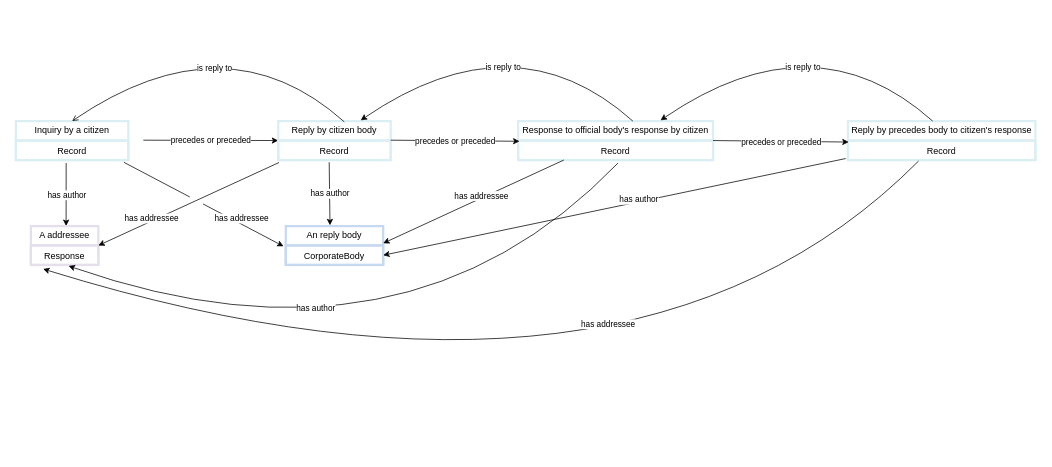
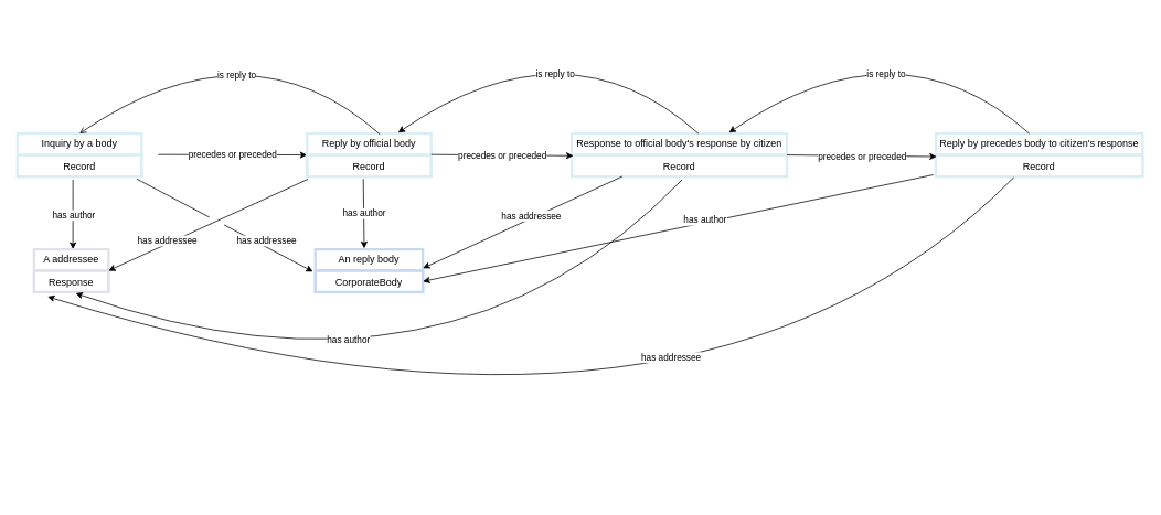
  <mxCell id="0" />
  <mxCell id="1" parent="0" />
- <mxCell id="2" value="Inquiry by a citizen" style="swimlane;fontStyle=0;childLayout=stackLayout;horizontal=1;startSize=26;strokeColor=#DAEEF3;strokeWidth=3;fillColor=none;horizontalStack=0;resizeParent=1;resizeParentMax=0;resizeLast=0;collapsible=1;marginBottom=0;whiteSpace=wrap;html=1;" parent="1" vertex="1"><mxGeometry x="20" y="161" width="150" height="52" as="geometry" /></mxCell>
+ <mxCell id="2" value="Inquiry by a body" style="swimlane;fontStyle=0;childLayout=stackLayout;horizontal=1;startSize=26;strokeColor=#DAEEF3;strokeWidth=3;fillColor=none;horizontalStack=0;resizeParent=1;resizeParentMax=0;resizeLast=0;collapsible=1;marginBottom=0;whiteSpace=wrap;html=1;" parent="1" vertex="1"><mxGeometry x="20" y="161" width="150" height="52" as="geometry" /></mxCell>
  <mxCell id="3" value="Record" style="text;strokeColor=#DAEEF3;strokeWidth=3;fillColor=none;align=center;verticalAlign=top;spacingLeft=4;spacingRight=4;overflow=hidden;rotatable=0;points=[[0,0.5],[1,0.5]];portConstraint=eastwest;whiteSpace=wrap;html=1;" parent="2" vertex="1"><mxGeometry y="26" width="150" height="26" as="geometry" /></mxCell>
  <mxCell id="4" value="" style="endArrow=classic;html=1;rounded=0;entryX=0;entryY=0;entryDx=0;entryDy=0;entryPerimeter=0;" parent="1" target="7" edge="1"><mxGeometry relative="1" as="geometry"><mxPoint x="190" y="186.5" as="sourcePoint" /><mxPoint x="350" y="187" as="targetPoint" /></mxGeometry></mxCell>
  <mxCell id="5" value="precedes or preceded" style="edgeLabel;resizable=0;html=1;;align=center;verticalAlign=middle;" parent="4" connectable="0" vertex="1"><mxGeometry relative="1" as="geometry" /></mxCell>
- <mxCell id="6" value="Reply by citizen body" style="swimlane;fontStyle=0;childLayout=stackLayout;horizontal=1;startSize=26;strokeColor=#DAEEF3;strokeWidth=3;fillColor=none;horizontalStack=0;resizeParent=1;resizeParentMax=0;resizeLast=0;collapsible=1;marginBottom=0;whiteSpace=wrap;html=1;" parent="1" vertex="1"><mxGeometry x="370" y="161" width="150" height="52" as="geometry" /></mxCell>
+ <mxCell id="6" value="Reply by official body" style="swimlane;fontStyle=0;childLayout=stackLayout;horizontal=1;startSize=26;strokeColor=#DAEEF3;strokeWidth=3;fillColor=none;horizontalStack=0;resizeParent=1;resizeParentMax=0;resizeLast=0;collapsible=1;marginBottom=0;whiteSpace=wrap;html=1;" parent="1" vertex="1"><mxGeometry x="370" y="161" width="150" height="52" as="geometry" /></mxCell>
  <mxCell id="7" value="Record" style="text;strokeColor=#DAEEF3;strokeWidth=3;fillColor=none;align=center;verticalAlign=top;spacingLeft=4;spacingRight=4;overflow=hidden;rotatable=0;points=[[0,0.5],[1,0.5]];portConstraint=eastwest;whiteSpace=wrap;html=1;" parent="6" vertex="1"><mxGeometry y="26" width="150" height="26" as="geometry" /></mxCell>
  <mxCell id="8" value="Response to official body's response by citizen" style="swimlane;fontStyle=0;childLayout=stackLayout;horizontal=1;startSize=26;strokeColor=#DAEEF3;strokeWidth=3;fillColor=none;horizontalStack=0;resizeParent=1;resizeParentMax=0;resizeLast=0;collapsible=1;marginBottom=0;whiteSpace=wrap;html=1;" parent="1" vertex="1"><mxGeometry x="690" y="161" width="260" height="52" as="geometry" /></mxCell>
  <mxCell id="9" value="Record" style="text;strokeColor=#DAEEF3;strokeWidth=3;fillColor=none;align=center;verticalAlign=top;spacingLeft=4;spacingRight=4;overflow=hidden;rotatable=0;points=[[0,0.5],[1,0.5]];portConstraint=eastwest;whiteSpace=wrap;html=1;" parent="8" vertex="1"><mxGeometry y="26" width="260" height="26" as="geometry" /></mxCell>
  <mxCell id="10" value="" style="endArrow=classic;html=1;rounded=0;entryX=0.007;entryY=0.038;entryDx=0;entryDy=0;entryPerimeter=0;" parent="1" target="9" edge="1"><mxGeometry relative="1" as="geometry"><mxPoint x="520" y="186.5" as="sourcePoint" /><mxPoint x="700" y="187" as="targetPoint" /></mxGeometry></mxCell>
  <mxCell id="11" value="precedes or preceded" style="edgeLabel;resizable=0;html=1;;align=center;verticalAlign=middle;" parent="10" connectable="0" vertex="1"><mxGeometry relative="1" as="geometry" /></mxCell>
  <mxCell id="12" value="Reply by precedes body to citizen's response" style="swimlane;fontStyle=0;childLayout=stackLayout;horizontal=1;startSize=26;strokeColor=#DAEEF3;strokeWidth=3;fillColor=none;horizontalStack=0;resizeParent=1;resizeParentMax=0;resizeLast=0;collapsible=1;marginBottom=0;whiteSpace=wrap;html=1;" parent="1" vertex="1"><mxGeometry x="1130" y="161" width="250" height="52" as="geometry" /></mxCell>
  <mxCell id="13" value="Record" style="text;strokeColor=#DAEEF3;strokeWidth=3;fillColor=none;align=center;verticalAlign=top;spacingLeft=4;spacingRight=4;overflow=hidden;rotatable=0;points=[[0,0.5],[1,0.5]];portConstraint=eastwest;whiteSpace=wrap;html=1;" parent="12" vertex="1"><mxGeometry y="26" width="250" height="26" as="geometry" /></mxCell>
  <mxCell id="14" value="" style="endArrow=classic;html=1;rounded=0;entryX=0.004;entryY=0.077;entryDx=0;entryDy=0;entryPerimeter=0;" parent="1" target="13" edge="1"><mxGeometry relative="1" as="geometry"><mxPoint x="950" y="187" as="sourcePoint" /><mxPoint x="1122" y="188.5" as="targetPoint" /></mxGeometry></mxCell>
  <mxCell id="15" value="precedes or preceded" style="edgeLabel;resizable=0;html=1;;align=center;verticalAlign=middle;" parent="14" connectable="0" vertex="1"><mxGeometry relative="1" as="geometry" /></mxCell>
  <mxCell id="16" value="" style="endArrow=open;html=1;rounded=0;curved=1;exitX=0.587;exitY=0.019;exitDx=0;exitDy=0;exitPerimeter=0;entryX=0.5;entryY=0;entryDx=0;entryDy=0;" parent="1" source="6" target="2" edge="1"><mxGeometry relative="1" as="geometry"><mxPoint x="450" y="121" as="sourcePoint" /><mxPoint x="160" y="131" as="targetPoint" /><Array as="points"><mxPoint x="300" y="21" /></Array></mxGeometry></mxCell>
  <mxCell id="17" value="is reply to" style="edgeLabel;resizable=0;html=1;;align=center;verticalAlign=middle;" parent="16" connectable="0" vertex="1"><mxGeometry relative="1" as="geometry"><mxPoint y="59" as="offset" /></mxGeometry></mxCell>
  <mxCell id="18" value="" style="endArrow=classic;html=1;rounded=0;exitX=0.447;exitY=1.154;exitDx=0;exitDy=0;exitPerimeter=0;" parent="1" source="3" edge="1"><mxGeometry relative="1" as="geometry"><mxPoint x="80" y="271" as="sourcePoint" /><mxPoint x="87" y="301" as="targetPoint" /></mxGeometry></mxCell>
  <mxCell id="19" value="has author" style="edgeLabel;resizable=0;html=1;;align=center;verticalAlign=middle;" parent="18" connectable="0" vertex="1"><mxGeometry relative="1" as="geometry" /></mxCell>
  <mxCell id="20" value="A addressee" style="swimlane;fontStyle=0;childLayout=stackLayout;horizontal=1;startSize=26;strokeColor=#E5DFEC;strokeWidth=3;fillColor=none;horizontalStack=0;resizeParent=1;resizeParentMax=0;resizeLast=0;collapsible=1;marginBottom=0;whiteSpace=wrap;html=1;" parent="1" vertex="1"><mxGeometry x="40" y="301" width="90" height="52" as="geometry" /></mxCell>
  <mxCell id="21" value="Response" style="text;strokeColor=#E5DFEC;strokeWidth=3;fillColor=none;align=center;verticalAlign=top;spacingLeft=4;spacingRight=4;overflow=hidden;rotatable=0;points=[[0,0.5],[1,0.5]];portConstraint=eastwest;whiteSpace=wrap;html=1;" parent="20" vertex="1"><mxGeometry y="26" width="90" height="26" as="geometry" /></mxCell>
  <mxCell id="22" value="An reply body" style="swimlane;fontStyle=0;childLayout=stackLayout;horizontal=1;startSize=26;strokeColor=#C6D9F1;strokeWidth=3;fillColor=none;horizontalStack=0;resizeParent=1;resizeParentMax=0;resizeLast=0;collapsible=1;marginBottom=0;whiteSpace=wrap;html=1;" parent="1" vertex="1"><mxGeometry x="380" y="301" width="130" height="52" as="geometry" /></mxCell>
  <mxCell id="23" value="CorporateBody" style="text;strokeColor=#C6D9F1;strokeWidth=3;fillColor=none;align=center;verticalAlign=top;spacingLeft=4;spacingRight=4;overflow=hidden;rotatable=0;points=[[0,0.5],[1,0.5]];portConstraint=eastwest;whiteSpace=wrap;html=1;" parent="22" vertex="1"><mxGeometry y="26" width="130" height="26" as="geometry" /></mxCell>
  <mxCell id="24" value="" style="endArrow=classic;html=1;rounded=0;exitX=0.453;exitY=1.115;exitDx=0;exitDy=0;exitPerimeter=0;entryX=0.454;entryY=-0.019;entryDx=0;entryDy=0;entryPerimeter=0;" parent="1" source="7" target="22" edge="1"><mxGeometry relative="1" as="geometry"><mxPoint x="390" y="281" as="sourcePoint" /><mxPoint x="520" y="281" as="targetPoint" /></mxGeometry></mxCell>
  <mxCell id="25" value="has author" style="edgeLabel;resizable=0;html=1;;align=center;verticalAlign=middle;" parent="24" connectable="0" vertex="1"><mxGeometry relative="1" as="geometry" /></mxCell>
  <mxCell id="26" value="" style="endArrow=classic;html=1;rounded=0;exitX=0.007;exitY=1.127;exitDx=0;exitDy=0;exitPerimeter=0;entryX=1;entryY=0.5;entryDx=0;entryDy=0;" parent="1" source="7" target="20" edge="1"><mxGeometry relative="1" as="geometry"><mxPoint x="180" y="284.5" as="sourcePoint" /><mxPoint x="380" y="369.5" as="targetPoint" /></mxGeometry></mxCell>
  <mxCell id="27" value="has addressee" style="edgeLabel;resizable=0;html=1;;align=center;verticalAlign=middle;" parent="26" connectable="0" vertex="1"><mxGeometry relative="1" as="geometry"><mxPoint x="-50" y="19" as="offset" /></mxGeometry></mxCell>
  <mxCell id="28" value="" style="endArrow=classic;html=1;rounded=0;exitX=0.96;exitY=1.115;exitDx=0;exitDy=0;exitPerimeter=0;jumpStyle=gap;jumpSize=20;entryX=-0.023;entryY=0.041;entryDx=0;entryDy=0;entryPerimeter=0;" parent="1" source="3" target="23" edge="1"><mxGeometry relative="1" as="geometry"><mxPoint x="210" y="281" as="sourcePoint" /><mxPoint x="360" y="291" as="targetPoint" /></mxGeometry></mxCell>
  <mxCell id="29" value="has addressee" style="edgeLabel;resizable=0;html=1;;align=center;verticalAlign=middle;" parent="28" connectable="0" vertex="1"><mxGeometry relative="1" as="geometry"><mxPoint x="50" y="19" as="offset" /></mxGeometry></mxCell>
  <mxCell id="30" value="" style="endArrow=classic;html=1;rounded=0;curved=1;exitX=0.587;exitY=0.019;exitDx=0;exitDy=0;exitPerimeter=0;entryX=0.5;entryY=0;entryDx=0;entryDy=0;" parent="1" edge="1"><mxGeometry relative="1" as="geometry"><mxPoint x="843" y="161" as="sourcePoint" /><mxPoint x="480" y="160" as="targetPoint" /><Array as="points"><mxPoint x="685" y="20" /></Array></mxGeometry></mxCell>
  <mxCell id="31" value="is reply to" style="edgeLabel;resizable=0;html=1;;align=center;verticalAlign=middle;" parent="30" connectable="0" vertex="1"><mxGeometry relative="1" as="geometry"><mxPoint y="59" as="offset" /></mxGeometry></mxCell>
  <mxCell id="32" value="" style="endArrow=classic;html=1;rounded=0;curved=1;exitX=0.587;exitY=0.019;exitDx=0;exitDy=0;exitPerimeter=0;entryX=0.5;entryY=0;entryDx=0;entryDy=0;" parent="1" edge="1"><mxGeometry relative="1" as="geometry"><mxPoint x="1243" y="161" as="sourcePoint" /><mxPoint x="880" y="160" as="targetPoint" /><Array as="points"><mxPoint x="1085" y="20" /></Array></mxGeometry></mxCell>
  <mxCell id="33" value="is reply to" style="edgeLabel;resizable=0;html=1;;align=center;verticalAlign=middle;" parent="32" connectable="0" vertex="1"><mxGeometry relative="1" as="geometry"><mxPoint y="59" as="offset" /></mxGeometry></mxCell>
  <mxCell id="34" value="" style="endArrow=classic;html=1;rounded=0;exitX=0.007;exitY=1.127;exitDx=0;exitDy=0;exitPerimeter=0;entryX=1;entryY=0.5;entryDx=0;entryDy=0;" parent="1" edge="1"><mxGeometry relative="1" as="geometry"><mxPoint x="751" y="213" as="sourcePoint" /><mxPoint x="510" y="324" as="targetPoint" /></mxGeometry></mxCell>
  <mxCell id="35" value="has addressee" style="edgeLabel;resizable=0;html=1;;align=center;verticalAlign=middle;" parent="34" connectable="0" vertex="1"><mxGeometry relative="1" as="geometry"><mxPoint x="10" y="-8" as="offset" /></mxGeometry></mxCell>
  <mxCell id="36" value="" style="endArrow=classic;html=1;rounded=0;exitX=0.512;exitY=1.159;exitDx=0;exitDy=0;exitPerimeter=0;curved=1;entryX=0.559;entryY=1.049;entryDx=0;entryDy=0;entryPerimeter=0;" parent="1" source="9" target="21" edge="1"><mxGeometry relative="1" as="geometry"><mxPoint x="819.29" y="301" as="sourcePoint" /><mxPoint x="140" y="441" as="targetPoint" /><Array as="points"><mxPoint x="540" y="511" /></Array></mxGeometry></mxCell>
  <mxCell id="37" value="has author" style="edgeLabel;resizable=0;html=1;;align=center;verticalAlign=middle;" parent="36" connectable="0" vertex="1"><mxGeometry relative="1" as="geometry"><mxPoint x="-88" y="-89" as="offset" /></mxGeometry></mxCell>
  <mxCell id="38" value="" style="endArrow=classic;html=1;rounded=0;curved=0;entryX=1;entryY=0.5;entryDx=0;entryDy=0;" parent="1" target="23" edge="1"><mxGeometry relative="1" as="geometry"><mxPoint x="1127" y="211" as="sourcePoint" /><mxPoint x="450" y="351" as="targetPoint" /><Array as="points" /></mxGeometry></mxCell>
  <mxCell id="39" value="has author" style="edgeLabel;resizable=0;html=1;;align=center;verticalAlign=middle;" parent="38" connectable="0" vertex="1"><mxGeometry relative="1" as="geometry"><mxPoint x="32" y="-10" as="offset" /></mxGeometry></mxCell>
  <mxCell id="40" value="" style="endArrow=classic;html=1;rounded=0;exitX=0.377;exitY=1.051;exitDx=0;exitDy=0;exitPerimeter=0;curved=1;entryX=0.181;entryY=1.205;entryDx=0;entryDy=0;entryPerimeter=0;" parent="1" source="13" target="21" edge="1"><mxGeometry relative="1" as="geometry"><mxPoint x="833" y="227" as="sourcePoint" /><mxPoint x="100" y="364" as="targetPoint" /><Array as="points"><mxPoint x="840" y="601" /></Array></mxGeometry></mxCell>
  <mxCell id="41" value="has addressee" style="edgeLabel;resizable=0;html=1;;align=center;verticalAlign=middle;" parent="40" connectable="0" vertex="1"><mxGeometry relative="1" as="geometry"><mxPoint x="101" y="-129" as="offset" /></mxGeometry></mxCell>
